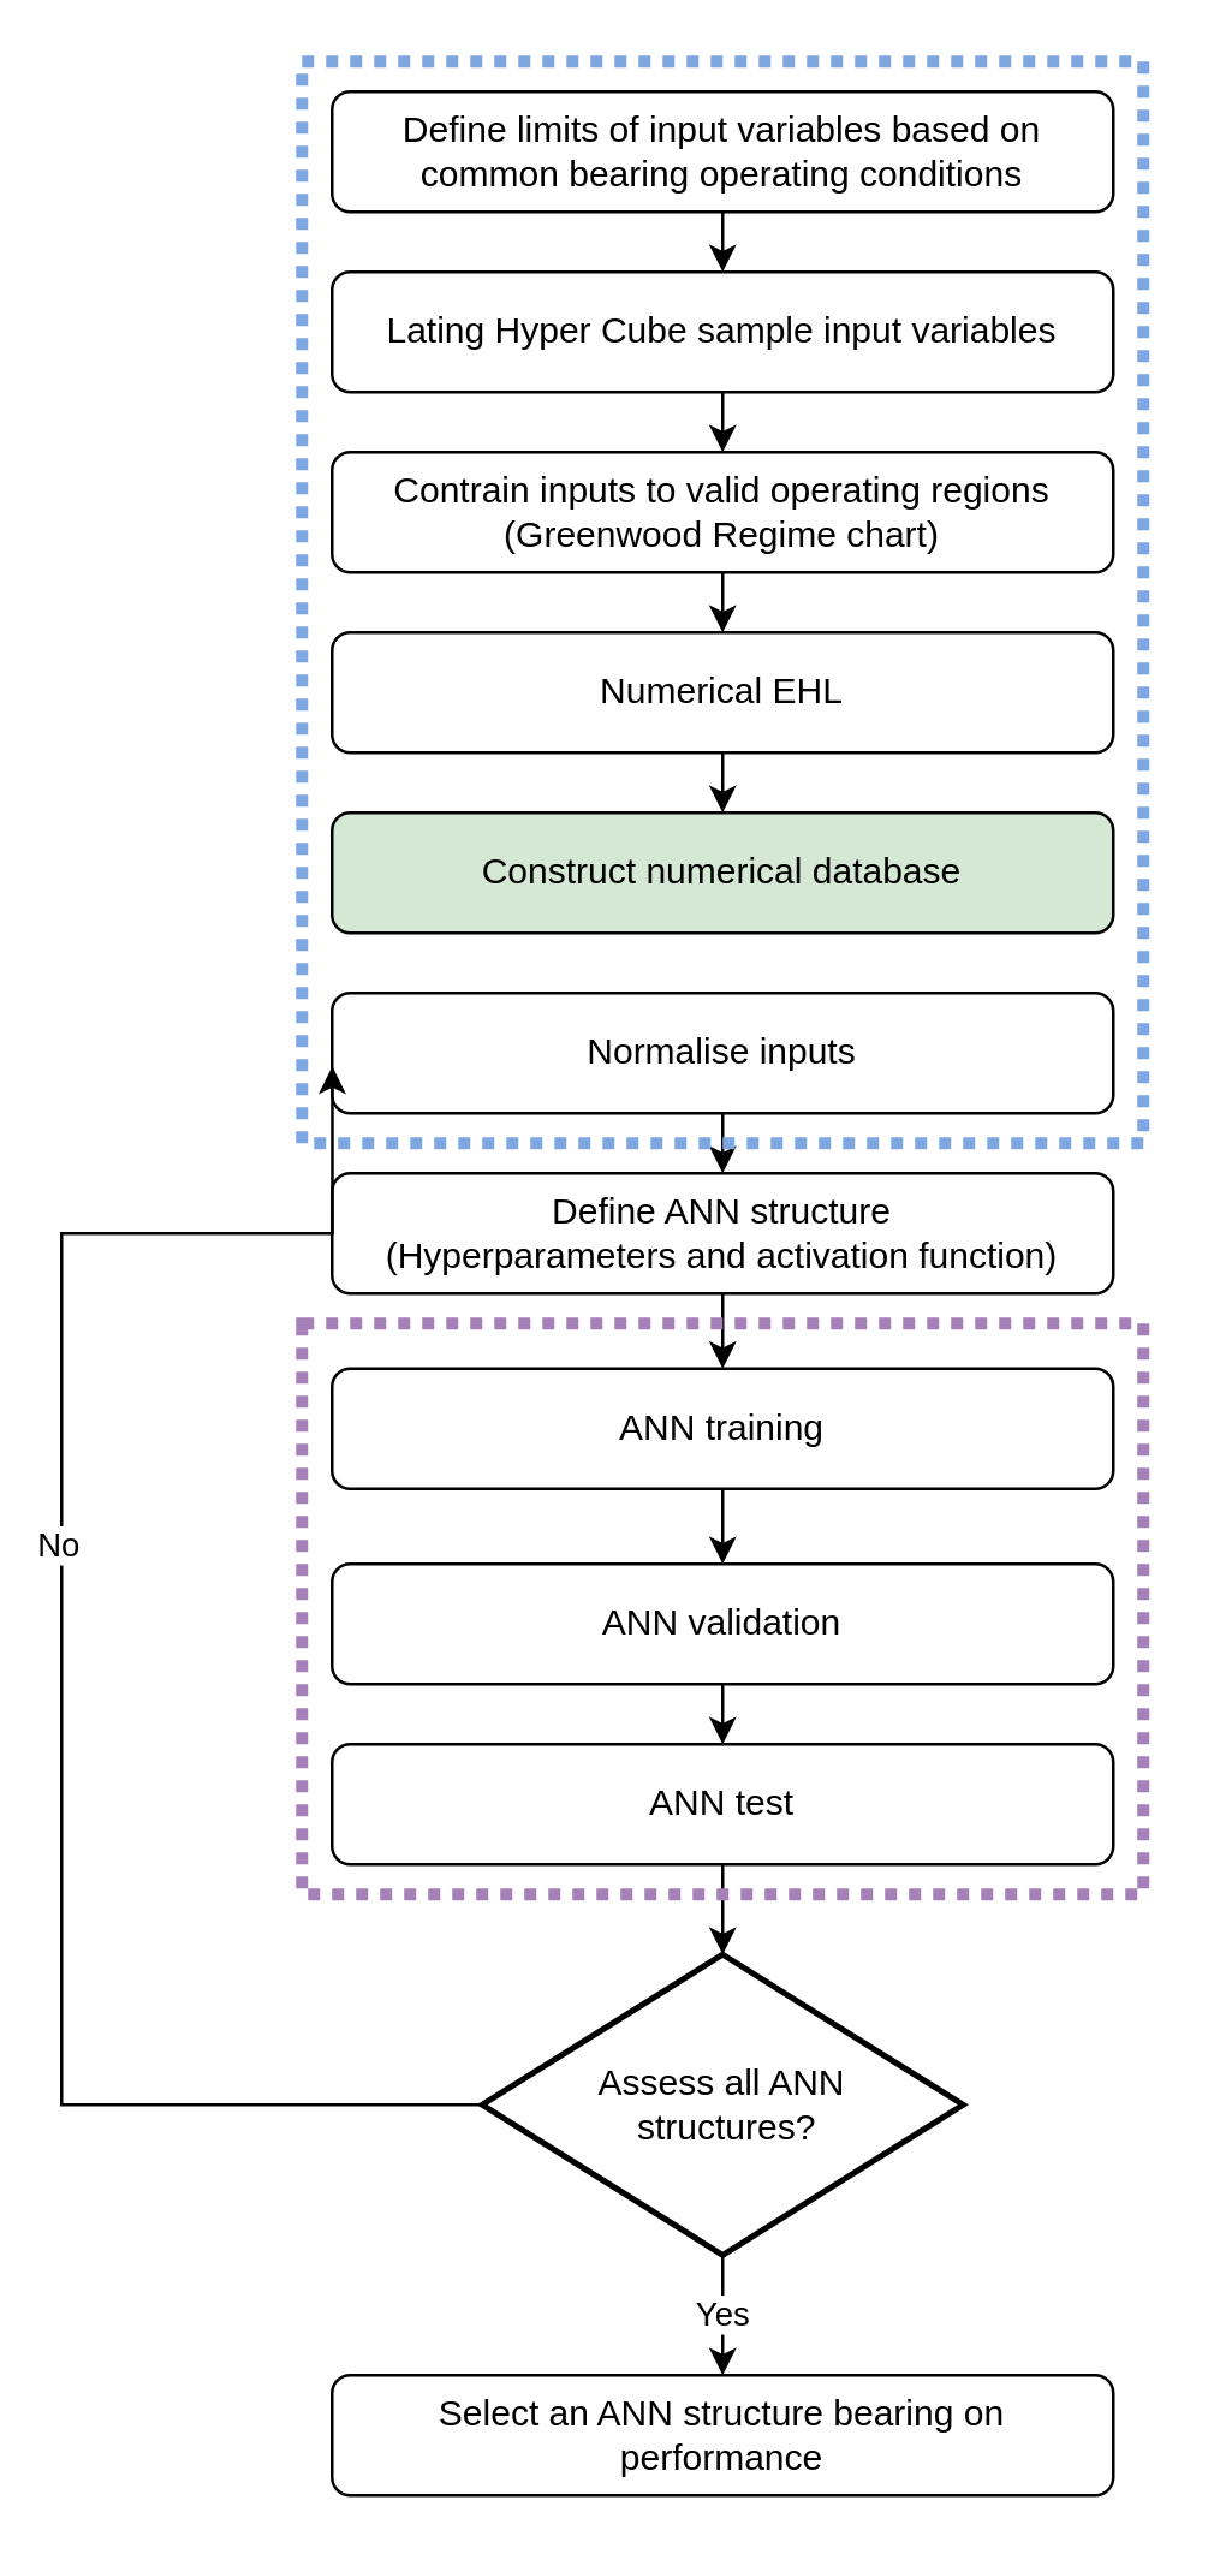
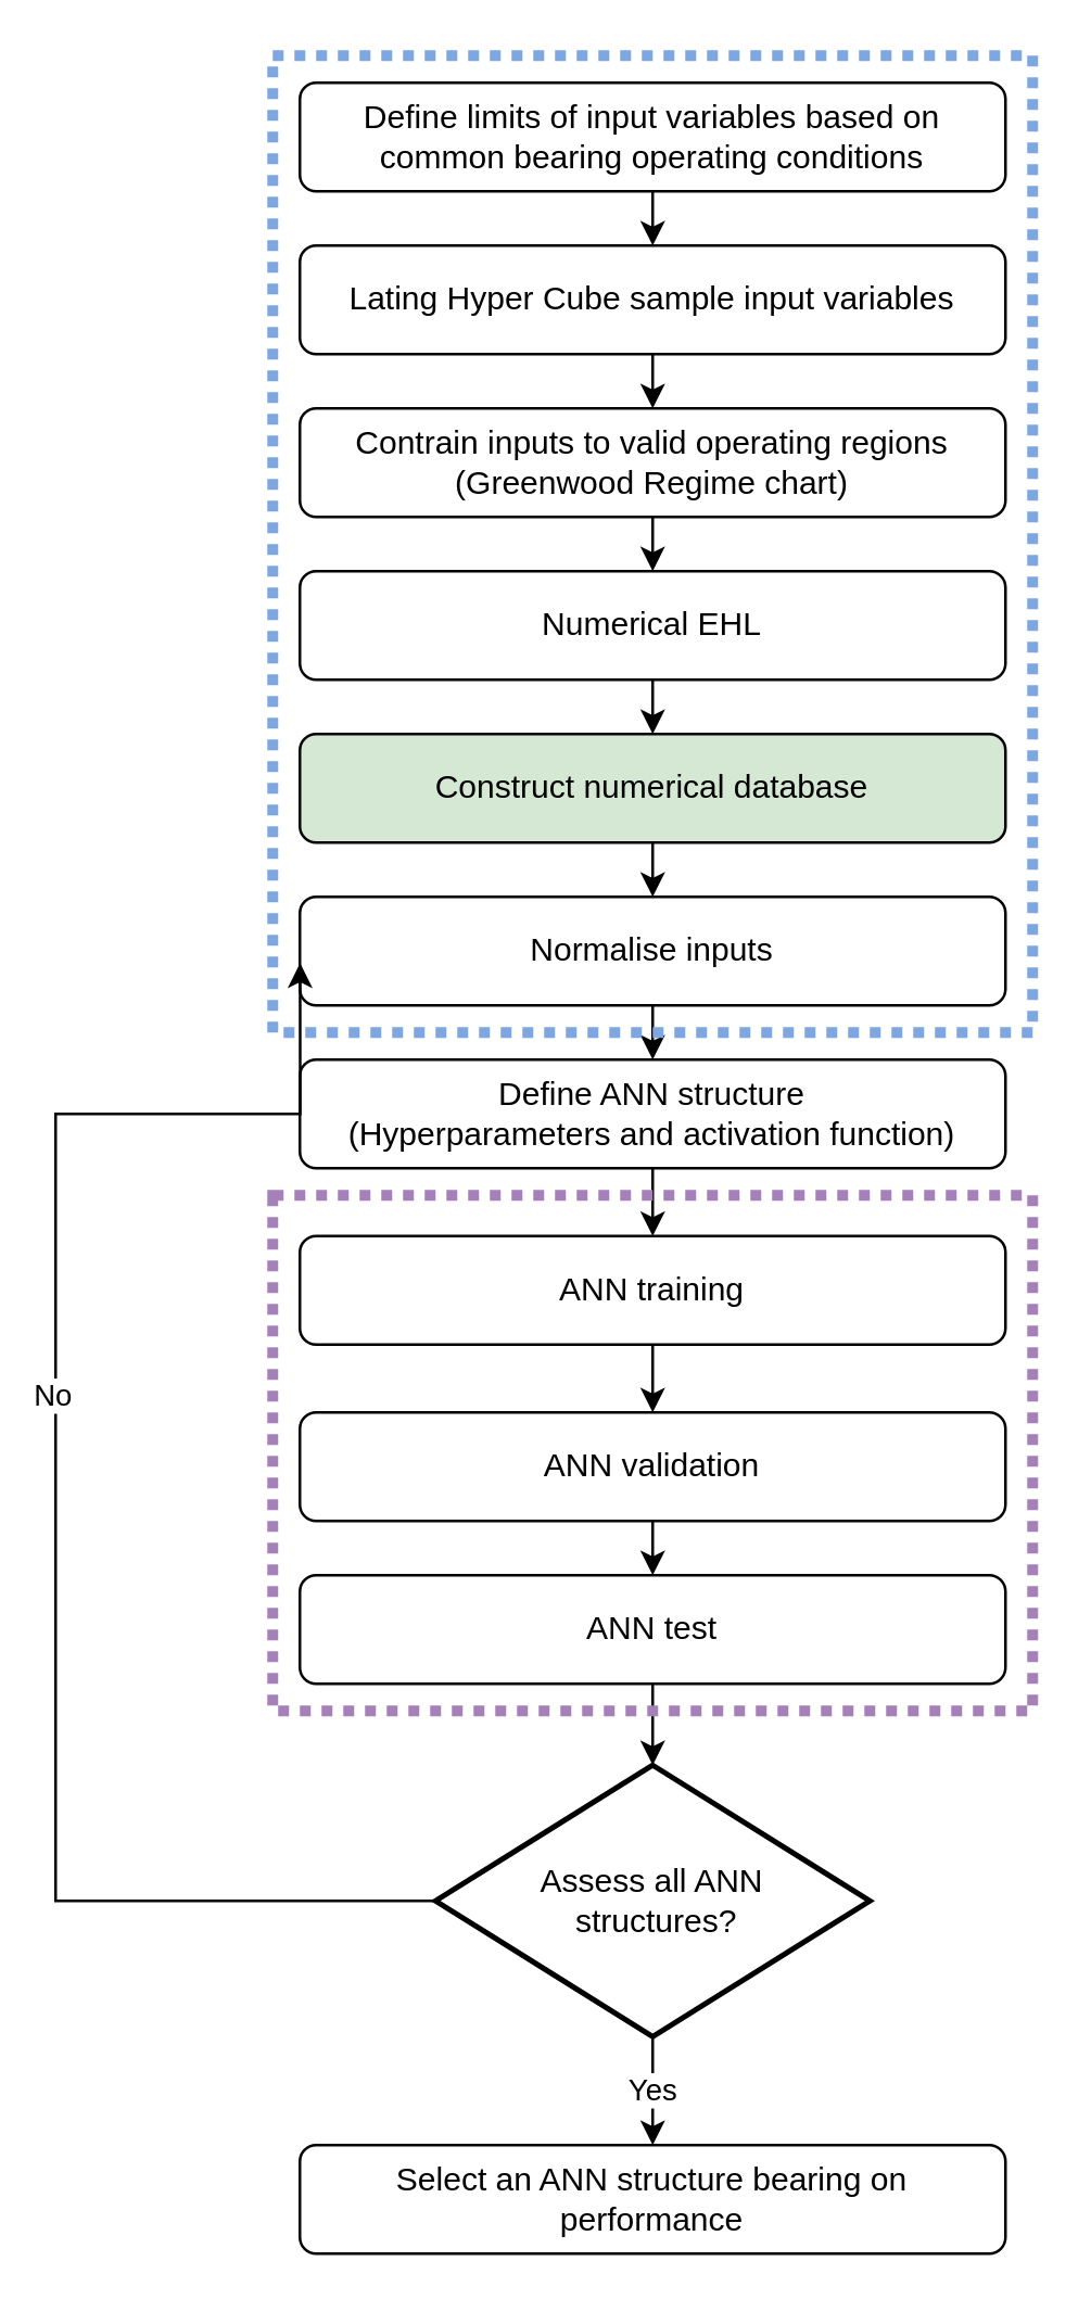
  <mxCell id="0" />
  <mxCell id="1" parent="0" />
  <mxCell id="2" style="edgeStyle=orthogonalEdgeStyle;rounded=0;orthogonalLoop=1;jettySize=auto;html=1;exitX=0.5;exitY=1;exitDx=0;exitDy=0;entryX=0.5;entryY=0;entryDx=0;entryDy=0;" parent="1" source="3" target="5" edge="1"><mxGeometry relative="1" as="geometry" /></mxCell>
  <mxCell id="3" value="Lating Hyper Cube sample input variables" style="rounded=1;whiteSpace=wrap;html=1;fontSize=12;glass=0;strokeWidth=1;shadow=0;" parent="1" vertex="1"><mxGeometry x="110" y="90" width="260" height="40" as="geometry" /></mxCell>
  <mxCell id="4" style="edgeStyle=orthogonalEdgeStyle;rounded=0;orthogonalLoop=1;jettySize=auto;html=1;exitX=0.5;exitY=1;exitDx=0;exitDy=0;entryX=0.5;entryY=0;entryDx=0;entryDy=0;" parent="1" source="5" target="7" edge="1"><mxGeometry relative="1" as="geometry" /></mxCell>
  <mxCell id="5" value="Contrain inputs to valid operating regions (Greenwood Regime chart)" style="rounded=1;whiteSpace=wrap;html=1;fontSize=12;glass=0;strokeWidth=1;shadow=0;" parent="1" vertex="1"><mxGeometry x="110" y="150" width="260" height="40" as="geometry" /></mxCell>
  <mxCell id="6" style="edgeStyle=orthogonalEdgeStyle;rounded=0;orthogonalLoop=1;jettySize=auto;html=1;exitX=0.5;exitY=1;exitDx=0;exitDy=0;entryX=0.5;entryY=0;entryDx=0;entryDy=0;" parent="1" source="7" target="9" edge="1"><mxGeometry relative="1" as="geometry" /></mxCell>
  <mxCell id="7" value="Numerical EHL" style="rounded=1;whiteSpace=wrap;html=1;fontSize=12;glass=0;strokeWidth=1;shadow=0;" parent="1" vertex="1"><mxGeometry x="110" y="210" width="260" height="40" as="geometry" /></mxCell>
+ <mxCell id="8" style="edgeStyle=orthogonalEdgeStyle;rounded=0;orthogonalLoop=1;jettySize=auto;html=1;exitX=0.5;exitY=1;exitDx=0;exitDy=0;entryX=0.5;entryY=0;entryDx=0;entryDy=0;" parent="1" source="9" target="19" edge="1"><mxGeometry relative="1" as="geometry" /></mxCell>
  <mxCell id="9" value="Construct numerical database" style="rounded=1;whiteSpace=wrap;html=1;fontSize=12;glass=0;strokeWidth=1;shadow=0;fillColor=#d5e8d4;" parent="1" vertex="1"><mxGeometry x="110" y="270" width="260" height="40" as="geometry" /></mxCell>
  <mxCell id="10" style="edgeStyle=orthogonalEdgeStyle;rounded=0;orthogonalLoop=1;jettySize=auto;html=1;exitX=0.5;exitY=1;exitDx=0;exitDy=0;entryX=0.5;entryY=0;entryDx=0;entryDy=0;" parent="1" source="11" target="13" edge="1"><mxGeometry relative="1" as="geometry" /></mxCell>
  <mxCell id="11" value="ANN training" style="rounded=1;whiteSpace=wrap;html=1;fontSize=12;glass=0;strokeWidth=1;shadow=0;" parent="1" vertex="1"><mxGeometry x="110" y="455" width="260" height="40" as="geometry" /></mxCell>
  <mxCell id="12" style="edgeStyle=orthogonalEdgeStyle;rounded=0;orthogonalLoop=1;jettySize=auto;html=1;exitX=0.5;exitY=1;exitDx=0;exitDy=0;entryX=0.5;entryY=0;entryDx=0;entryDy=0;" parent="1" source="13" target="15" edge="1"><mxGeometry relative="1" as="geometry" /></mxCell>
  <mxCell id="13" value="ANN validation" style="rounded=1;whiteSpace=wrap;html=1;fontSize=12;glass=0;strokeWidth=1;shadow=0;" parent="1" vertex="1"><mxGeometry x="110" y="520" width="260" height="40" as="geometry" /></mxCell>
  <mxCell id="14" style="edgeStyle=orthogonalEdgeStyle;rounded=0;orthogonalLoop=1;jettySize=auto;html=1;exitX=0.5;exitY=1;exitDx=0;exitDy=0;entryX=0.5;entryY=0;entryDx=0;entryDy=0;entryPerimeter=0;" parent="1" source="15" target="25" edge="1"><mxGeometry relative="1" as="geometry" /></mxCell>
  <mxCell id="15" value="ANN test" style="rounded=1;whiteSpace=wrap;html=1;fontSize=12;glass=0;strokeWidth=1;shadow=0;" parent="1" vertex="1"><mxGeometry x="110" y="580" width="260" height="40" as="geometry" /></mxCell>
  <mxCell id="16" style="edgeStyle=orthogonalEdgeStyle;rounded=0;orthogonalLoop=1;jettySize=auto;html=1;exitX=0.5;exitY=1;exitDx=0;exitDy=0;entryX=0.5;entryY=0;entryDx=0;entryDy=0;" parent="1" source="17" target="3" edge="1"><mxGeometry relative="1" as="geometry" /></mxCell>
  <mxCell id="17" value="Define limits of input variables based on common bearing operating conditions" style="rounded=1;whiteSpace=wrap;html=1;fontSize=12;glass=0;strokeWidth=1;shadow=0;" parent="1" vertex="1"><mxGeometry x="110" y="30" width="260" height="40" as="geometry" /></mxCell>
  <mxCell id="18" style="edgeStyle=orthogonalEdgeStyle;rounded=0;orthogonalLoop=1;jettySize=auto;html=1;exitX=0.5;exitY=1;exitDx=0;exitDy=0;entryX=0.5;entryY=0;entryDx=0;entryDy=0;" parent="1" source="19" target="21" edge="1"><mxGeometry relative="1" as="geometry" /></mxCell>
  <mxCell id="19" value="Normalise inputs" style="rounded=1;whiteSpace=wrap;html=1;fontSize=12;glass=0;strokeWidth=1;shadow=0;" parent="1" vertex="1"><mxGeometry x="110" y="330" width="260" height="40" as="geometry" /></mxCell>
  <mxCell id="20" style="edgeStyle=orthogonalEdgeStyle;rounded=0;orthogonalLoop=1;jettySize=auto;html=1;exitX=0.5;exitY=1;exitDx=0;exitDy=0;entryX=0.5;entryY=0;entryDx=0;entryDy=0;" parent="1" source="21" target="11" edge="1"><mxGeometry relative="1" as="geometry" /></mxCell>
  <mxCell id="21" value="Define ANN structure&lt;br&gt;(Hyperparameters and activation function)" style="rounded=1;whiteSpace=wrap;html=1;fontSize=12;glass=0;strokeWidth=1;shadow=0;" parent="1" vertex="1"><mxGeometry x="110" y="390" width="260" height="40" as="geometry" /></mxCell>
  <mxCell id="22" value="Yes" style="edgeStyle=orthogonalEdgeStyle;rounded=0;orthogonalLoop=1;jettySize=auto;html=1;exitX=0.5;exitY=1;exitDx=0;exitDy=0;exitPerimeter=0;entryX=0.5;entryY=0;entryDx=0;entryDy=0;" parent="1" source="25" target="26" edge="1"><mxGeometry relative="1" as="geometry" /></mxCell>
  <mxCell id="23" style="edgeStyle=orthogonalEdgeStyle;rounded=0;orthogonalLoop=1;jettySize=auto;html=1;exitX=0;exitY=0.5;exitDx=0;exitDy=0;exitPerimeter=0;entryX=0.036;entryY=0.929;entryDx=0;entryDy=0;entryPerimeter=0;" parent="1" source="25" target="27" edge="1"><mxGeometry relative="1" as="geometry"><Array as="points"><mxPoint x="20" y="700" /><mxPoint x="20" y="410" /></Array></mxGeometry></mxCell>
  <mxCell id="24" value="No" style="edgeLabel;html=1;align=center;verticalAlign=middle;resizable=0;points=[];" parent="23" vertex="1" connectable="0"><mxGeometry x="-0.02" y="2" relative="1" as="geometry"><mxPoint y="-45" as="offset" /></mxGeometry></mxCell>
  <mxCell id="25" value="Assess all ANN&lt;br&gt;&amp;nbsp;structures?" style="strokeWidth=2;html=1;shape=mxgraph.flowchart.decision;whiteSpace=wrap;" parent="1" vertex="1"><mxGeometry x="160" y="650" width="160" height="100" as="geometry" /></mxCell>
  <mxCell id="26" value="Select an ANN structure bearing on performance" style="rounded=1;whiteSpace=wrap;html=1;fontSize=12;glass=0;strokeWidth=1;shadow=0;" parent="1" vertex="1"><mxGeometry x="110" y="790" width="260" height="40" as="geometry" /></mxCell>
  <mxCell id="27" value="" style="rounded=0;whiteSpace=wrap;html=1;dashed=1;strokeWidth=4;fillColor=none;strokeColor=#7EA6E0;dashPattern=1 1;" parent="1" vertex="1"><mxGeometry x="100" y="20" width="280" height="360" as="geometry" /></mxCell>
  <mxCell id="28" value="" style="rounded=0;whiteSpace=wrap;html=1;dashed=1;strokeWidth=4;fillColor=none;strokeColor=#A680B8;dashPattern=1 1;" parent="1" vertex="1"><mxGeometry x="100" y="440" width="280" height="190" as="geometry" /></mxCell>
